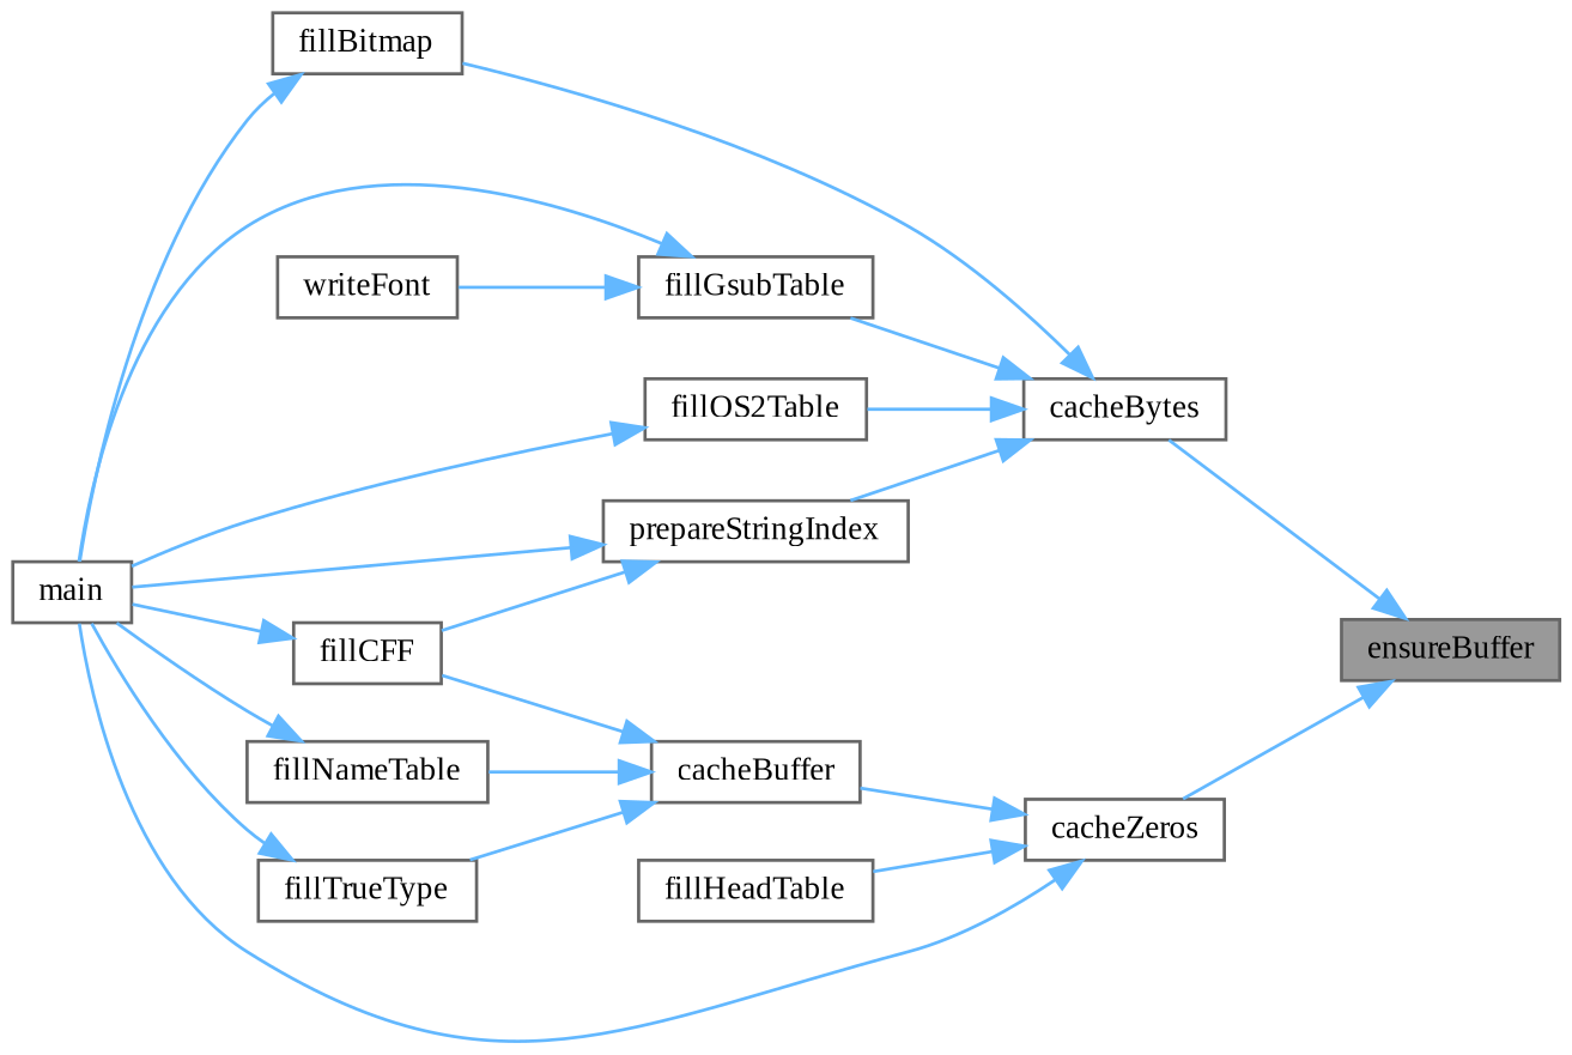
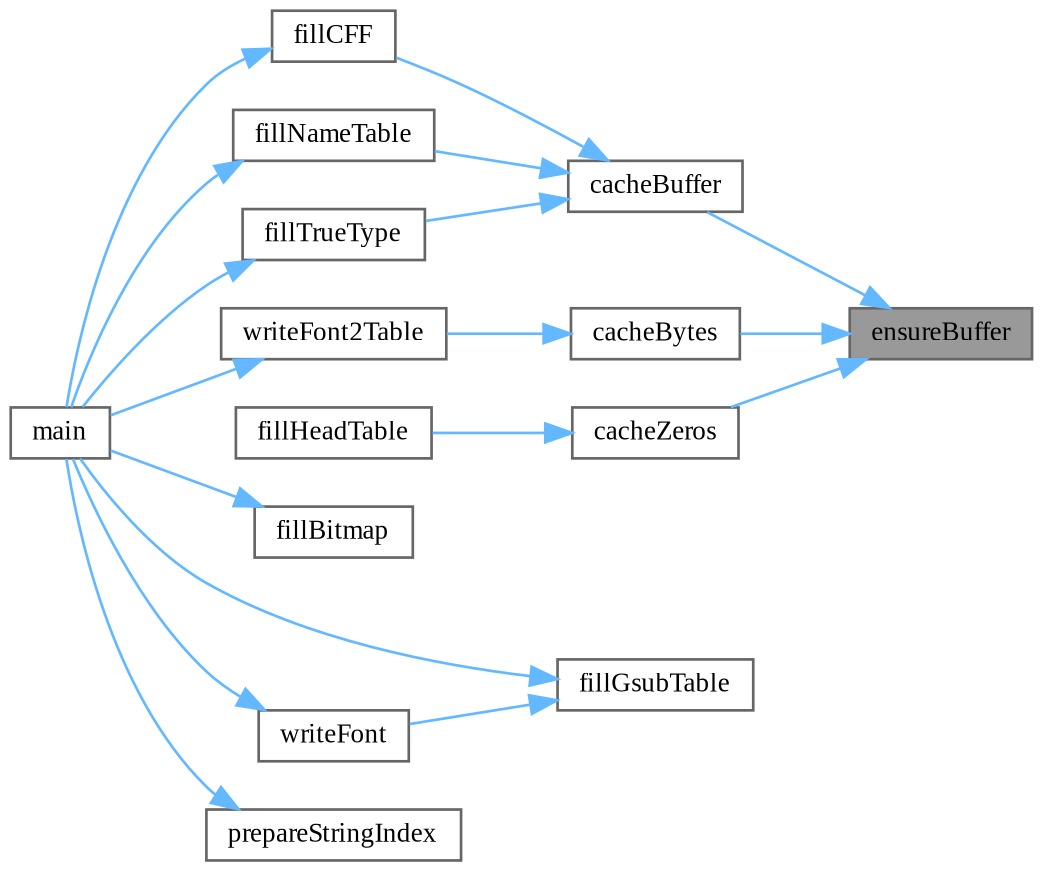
  digraph {
    fontname="Liberation Serif"
    rankdir=RL
    node [color=grey40 fillcolor=white fontname="Liberation Serif" fontsize=10 shape=box style=filled]
    edge [color=steelblue1 dir=back fontname="Liberation Serif" fontsize=10 labelfontname=Helvetica labelfontsize=10 style=solid]
    n1 [color=gray40 fillcolor=grey60 fontcolor=black height=0.2 label=ensureBuffer width=0.4]
    n2 [height=0.2 label=cacheBuffer width=0.4]
    n3 [height=0.2 label=cacheBytes width=0.4]
    n4 [height=0.2 label=cacheZeros width=0.4]
    n5 [height=0.2 label=fillCFF width=0.4]
    n6 [height=0.2 label=fillNameTable width=0.4]
    n7 [height=0.2 label=fillTrueType width=0.4]
    n8 [height=0.2 label=fillBitmap width=0.4]
    n9 [height=0.2 label=fillGsubTable width=0.4]
-   n10 [height=0.2 label=fillOS2Table width=0.4]
+   n10 [height=0.2 label=writeFont2Table width=0.4]
    n11 [height=0.2 label=prepareStringIndex width=0.4]
    n12 [height=0.2 label=fillHeadTable width=0.4]
    n13 [height=0.2 label=main width=0.4]
    n14 [height=0.2 label=writeFont width=0.4]
-   n4 -> n2
+   n1 -> n2
    n1 -> n3
    n1 -> n4
    n2 -> n5
    n2 -> n6
    n2 -> n7
-   n3 -> n8
-   n3 -> n9
    n3 -> n10
-   n3 -> n11
    n4 -> n12
    n5 -> n13
    n6 -> n13
    n7 -> n13
    n8 -> n13
    n9 -> n13
    n9 -> n14
    n10 -> n13
-   n11 -> n5
    n11 -> n13
-   n4 -> n13
+   n14 -> n13
  }
